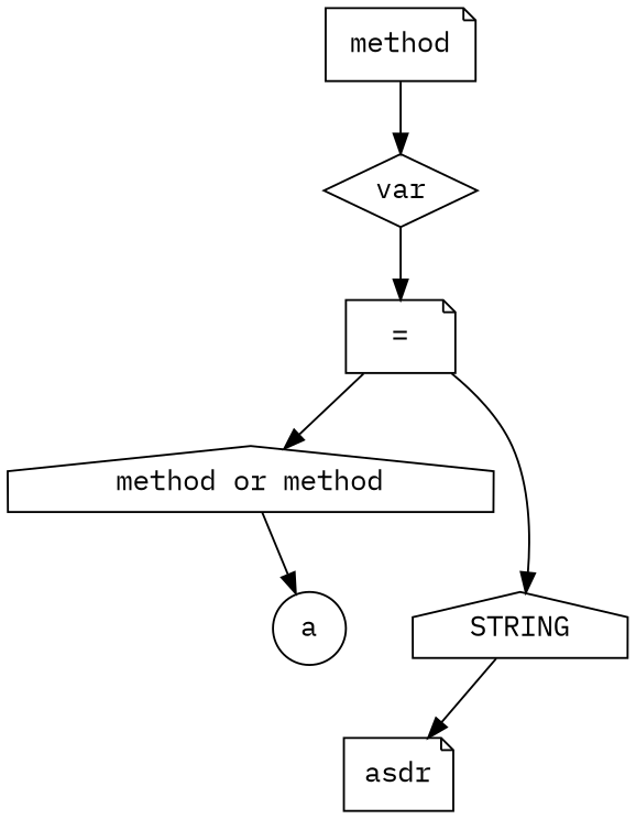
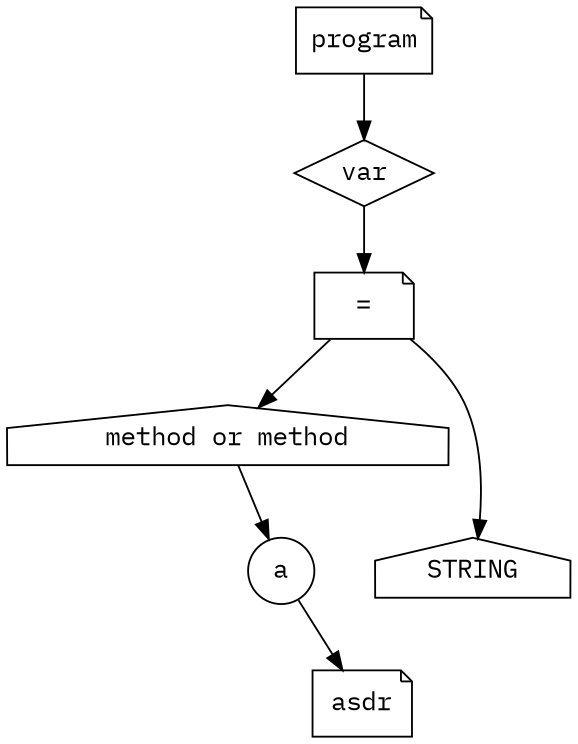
  digraph {
    fontname="IBM Plex Mono"
    node [fontname="IBM Plex Mono" shape=note]
    edge [fontname="IBM Plex Mono"]
-   n1 [label=method]
+   n1 [label=program]
    n2 [label=var shape=diamond]
    n3 [label="="]
    n4 [label="method or method" shape=house]
    n5 [label=STRING shape=house]
    n6 [label=a shape=circle]
    n7 [label=asdr]
    n1 -> n2
    n2 -> n3
    n3 -> n4
    n3 -> n5
    n4 -> n6
-   n5 -> n7
+   n6 -> n7
  }
